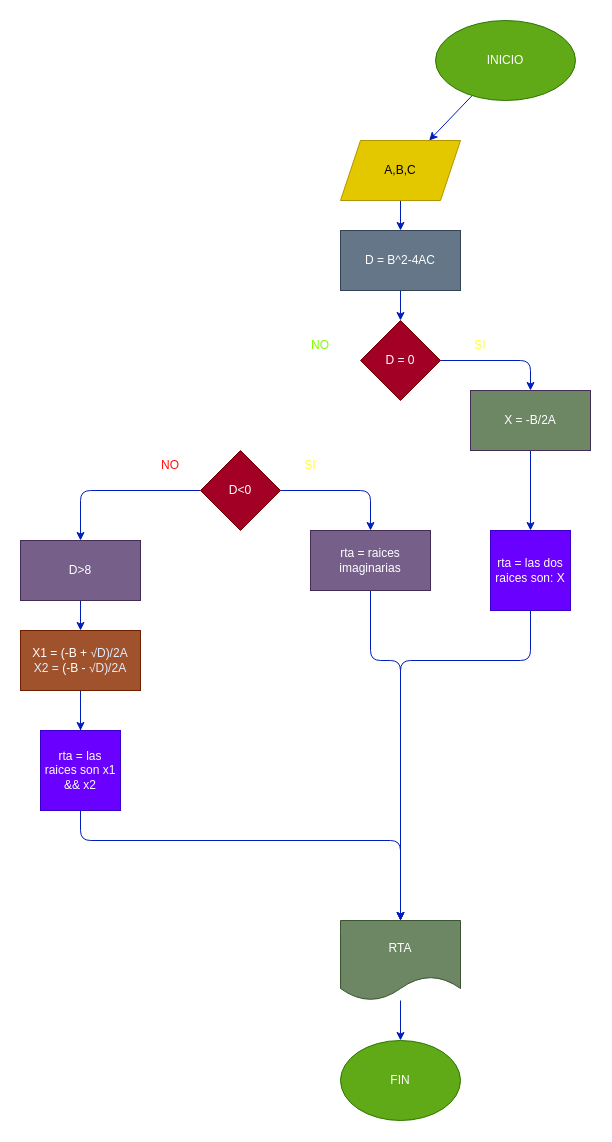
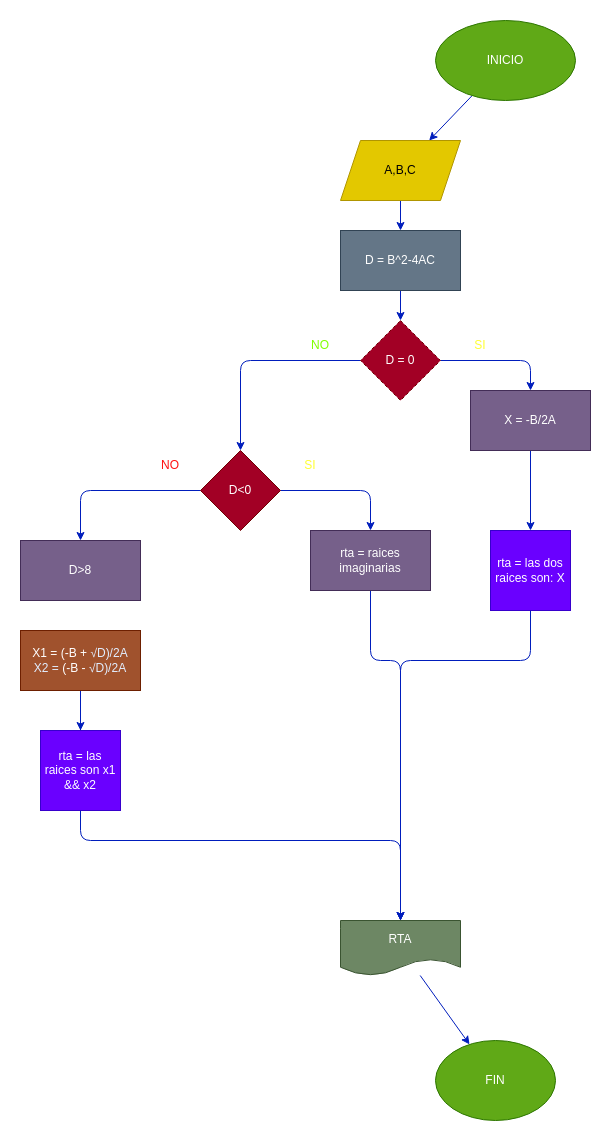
  <mxCell id="0" />
  <mxCell id="1" parent="0" />
  <mxCell id="2" value="" style="edgeStyle=none;html=1;fillColor=#0050ef;strokeColor=#001DBC;" parent="1" source="3" target="5" edge="1"><mxGeometry relative="1" as="geometry" /></mxCell>
  <mxCell id="3" value="INICIO" style="ellipse;whiteSpace=wrap;html=1;fillColor=#60a917;fontColor=#ffffff;strokeColor=#2D7600;" parent="1" vertex="1"><mxGeometry x="435" y="20" width="140" height="80" as="geometry" /></mxCell>
  <mxCell id="4" value="" style="edgeStyle=none;html=1;fillColor=#0050ef;strokeColor=#001DBC;" parent="1" source="5" target="7" edge="1"><mxGeometry relative="1" as="geometry" /></mxCell>
  <mxCell id="5" value="A,B,C" style="shape=parallelogram;perimeter=parallelogramPerimeter;whiteSpace=wrap;html=1;fixedSize=1;fillColor=#e3c800;fontColor=#000000;strokeColor=#B09500;" parent="1" vertex="1"><mxGeometry x="340" y="140" width="120" height="60" as="geometry" /></mxCell>
  <mxCell id="6" value="" style="edgeStyle=none;html=1;fillColor=#0050ef;strokeColor=#001DBC;" parent="1" source="7" target="10" edge="1"><mxGeometry relative="1" as="geometry" /></mxCell>
  <mxCell id="7" value="D = B^2-4AC" style="whiteSpace=wrap;html=1;fillColor=#647687;fontColor=#ffffff;strokeColor=#314354;" parent="1" vertex="1"><mxGeometry x="340" y="230" width="120" height="60" as="geometry" /></mxCell>
+ <mxCell id="8" value="" style="edgeStyle=none;html=1;fillColor=#0050ef;strokeColor=#001DBC;" parent="1" source="10" target="13" edge="1"><mxGeometry relative="1" as="geometry"><Array as="points"><mxPoint x="240" y="360" /></Array></mxGeometry></mxCell>
  <mxCell id="9" value="" style="edgeStyle=none;html=1;fillColor=#0050ef;strokeColor=#001DBC;" parent="1" source="10" target="15" edge="1"><mxGeometry relative="1" as="geometry"><Array as="points"><mxPoint x="530" y="360" /></Array></mxGeometry></mxCell>
- <mxCell id="10" value="D = 0" style="rhombus;whiteSpace=wrap;html=1;fillColor=#a20025;fontColor=#ffffff;strokeColor=#6F0000;" parent="1" vertex="1"><mxGeometry x="360" y="320" width="80" height="80" as="geometry" /></mxCell>
+ <mxCell id="10" value="D = 0" style="rhombus;whiteSpace=wrap;html=1;fillColor=#a20025;fontColor=#ffffff;strokeColor=#6F0000;dashed=1;" parent="1" vertex="1"><mxGeometry x="360" y="320" width="80" height="80" as="geometry" /></mxCell>
  <mxCell id="11" value="" style="edgeStyle=none;html=1;fillColor=#0050ef;strokeColor=#001DBC;" parent="1" source="13" target="17" edge="1"><mxGeometry relative="1" as="geometry"><mxPoint x="80" y="450" as="targetPoint" /><Array as="points"><mxPoint x="80" y="490" /></Array></mxGeometry></mxCell>
  <mxCell id="12" value="" style="edgeStyle=none;html=1;fontSize=12;fillColor=#0050ef;strokeColor=#001DBC;" parent="1" source="13" target="22" edge="1"><mxGeometry relative="1" as="geometry"><Array as="points"><mxPoint x="370" y="490" /></Array></mxGeometry></mxCell>
  <mxCell id="13" value="D&amp;lt;0" style="rhombus;whiteSpace=wrap;html=1;fillColor=#a20025;fontColor=#ffffff;strokeColor=#6F0000;" parent="1" vertex="1"><mxGeometry x="200" y="450" width="80" height="80" as="geometry" /></mxCell>
  <mxCell id="14" value="" style="edgeStyle=none;html=1;fontSize=12;entryX=0.5;entryY=0;entryDx=0;entryDy=0;fillColor=#0050ef;strokeColor=#001DBC;" parent="1" source="15" target="27" edge="1"><mxGeometry relative="1" as="geometry"><mxPoint x="530" y="550" as="targetPoint" /></mxGeometry></mxCell>
- <mxCell id="15" value="X = -B/2A" style="whiteSpace=wrap;html=1;fillColor=#6d8764;fontColor=#ffffff;strokeColor=#432D57;" parent="1" vertex="1"><mxGeometry x="470" y="390" width="120" height="60" as="geometry" /></mxCell>
- <mxCell id="16" value="" style="edgeStyle=none;html=1;fillColor=#0050ef;strokeColor=#001DBC;" parent="1" source="17" target="19" edge="1"><mxGeometry relative="1" as="geometry" /></mxCell>
+ <mxCell id="15" value="X = -B/2A" style="whiteSpace=wrap;html=1;fillColor=#76608a;fontColor=#ffffff;strokeColor=#432D57;" parent="1" vertex="1"><mxGeometry x="470" y="390" width="120" height="60" as="geometry" /></mxCell>
  <mxCell id="17" value="D&amp;gt;8" style="rounded=0;whiteSpace=wrap;html=1;fillColor=#76608a;fontColor=#ffffff;strokeColor=#432D57;" parent="1" vertex="1"><mxGeometry x="20" y="540" width="120" height="60" as="geometry" /></mxCell>
  <mxCell id="18" value="" style="edgeStyle=none;html=1;fontSize=12;entryX=0.5;entryY=0;entryDx=0;entryDy=0;fillColor=#0050ef;strokeColor=#001DBC;" parent="1" source="19" target="28" edge="1"><mxGeometry relative="1" as="geometry"><mxPoint x="80" y="640" as="targetPoint" /></mxGeometry></mxCell>
  <mxCell id="19" value="&lt;font style=&quot;font-size: 12px;&quot;&gt;X1 = (-B +&amp;nbsp;&lt;span style=&quot;color: rgb(226, 238, 255); font-family: &amp;quot;Google Sans&amp;quot;, arial, sans-serif; text-align: left;&quot;&gt;√D)/2A&lt;br&gt;X2 =&amp;nbsp;&lt;/span&gt;(-B -&amp;nbsp;&lt;span style=&quot;color: rgb(226, 238, 255); font-family: &amp;quot;Google Sans&amp;quot;, arial, sans-serif; text-align: left;&quot;&gt;√D)/2A&lt;/span&gt;&lt;span style=&quot;color: rgb(226, 238, 255); font-family: &amp;quot;Google Sans&amp;quot;, arial, sans-serif; text-align: left;&quot;&gt;&lt;br&gt;&lt;/span&gt;&lt;/font&gt;" style="rounded=0;whiteSpace=wrap;html=1;fillColor=#a0522d;fontColor=#ffffff;strokeColor=#6D1F00;" parent="1" vertex="1"><mxGeometry x="20" y="630" width="120" height="60" as="geometry" /></mxCell>
  <mxCell id="20" style="edgeStyle=none;html=1;entryX=0.5;entryY=0;entryDx=0;entryDy=0;fillColor=#0050ef;strokeColor=#001DBC;" parent="1" target="25" edge="1"><mxGeometry relative="1" as="geometry"><Array as="points"><mxPoint x="80" y="840" /><mxPoint x="400" y="840" /></Array><mxPoint x="80" y="720" as="sourcePoint" /></mxGeometry></mxCell>
  <mxCell id="21" style="edgeStyle=none;html=1;exitX=0.5;exitY=1;exitDx=0;exitDy=0;entryX=0.5;entryY=0;entryDx=0;entryDy=0;fillColor=#0050ef;strokeColor=#001DBC;" parent="1" source="22" target="25" edge="1"><mxGeometry relative="1" as="geometry"><Array as="points"><mxPoint x="370" y="660" /><mxPoint x="400" y="660" /></Array></mxGeometry></mxCell>
  <mxCell id="22" value="rta = raices imaginarias" style="whiteSpace=wrap;html=1;fillColor=#76608a;fontColor=#ffffff;strokeColor=#432D57;" parent="1" vertex="1"><mxGeometry x="310" y="530" width="120" height="60" as="geometry" /></mxCell>
  <mxCell id="23" style="edgeStyle=none;html=1;exitX=0.5;exitY=1;exitDx=0;exitDy=0;entryX=0.5;entryY=0;entryDx=0;entryDy=0;fillColor=#0050ef;strokeColor=#001DBC;" parent="1" target="25" edge="1"><mxGeometry relative="1" as="geometry"><Array as="points"><mxPoint x="530" y="660" /><mxPoint x="400" y="660" /></Array><mxPoint x="530" y="610" as="sourcePoint" /></mxGeometry></mxCell>
  <mxCell id="24" value="" style="edgeStyle=none;html=1;fontSize=12;fillColor=#0050ef;strokeColor=#001DBC;" parent="1" source="25" target="26" edge="1"><mxGeometry relative="1" as="geometry" /></mxCell>
- <mxCell id="25" value="RTA" style="shape=document;whiteSpace=wrap;html=1;boundedLbl=1;labelBackgroundColor=none;fontSize=12;fillColor=#6d8764;fontColor=#ffffff;strokeColor=#3A5431;" parent="1" vertex="1"><mxGeometry x="340" y="920" width="120" height="80" as="geometry" /></mxCell>
- <mxCell id="26" value="FIN" style="ellipse;whiteSpace=wrap;html=1;labelBackgroundColor=none;fillColor=#60a917;fontColor=#ffffff;strokeColor=#2D7600;" parent="1" vertex="1"><mxGeometry x="340" y="1040" width="120" height="80" as="geometry" /></mxCell>
+ <mxCell id="25" value="RTA" style="shape=document;whiteSpace=wrap;html=1;boundedLbl=1;labelBackgroundColor=none;fontSize=12;fillColor=#6d8764;fontColor=#ffffff;strokeColor=#3A5431;" parent="1" vertex="1"><mxGeometry x="340" y="920" width="120" height="55" as="geometry" /></mxCell>
+ <mxCell id="26" value="FIN" style="ellipse;whiteSpace=wrap;html=1;labelBackgroundColor=none;fillColor=#60a917;fontColor=#ffffff;strokeColor=#2D7600;" parent="1" vertex="1"><mxGeometry x="435" y="1040" width="120" height="80" as="geometry" /></mxCell>
  <mxCell id="27" value="&lt;span style=&quot;color: rgb(255, 255, 255);&quot;&gt;rta = las dos raices son: X&lt;/span&gt;" style="whiteSpace=wrap;html=1;aspect=fixed;fillColor=#6a00ff;fontColor=#ffffff;strokeColor=#3700CC;" parent="1" vertex="1"><mxGeometry x="490" y="530" width="80" height="80" as="geometry" /></mxCell>
  <mxCell id="28" value="&lt;span style=&quot;color: rgb(255, 255, 255);&quot;&gt;rta = las raices son x1 &amp;amp;&amp;amp; x2&lt;/span&gt;" style="whiteSpace=wrap;html=1;aspect=fixed;fillColor=#6a00ff;fontColor=#ffffff;strokeColor=#3700CC;" parent="1" vertex="1"><mxGeometry x="40" y="730" width="80" height="80" as="geometry" /></mxCell>
  <mxCell id="29" value="&lt;font color=&quot;#80ff00&quot;&gt;NO&lt;/font&gt;" style="text;html=1;strokeColor=none;fillColor=none;align=center;verticalAlign=middle;whiteSpace=wrap;rounded=0;" parent="1" vertex="1"><mxGeometry x="290" y="330" width="60" height="30" as="geometry" /></mxCell>
  <mxCell id="30" value="&lt;font color=&quot;#ffff33&quot;&gt;SI&lt;/font&gt;" style="text;html=1;strokeColor=none;fillColor=none;align=center;verticalAlign=middle;whiteSpace=wrap;rounded=0;" parent="1" vertex="1"><mxGeometry x="450" y="330" width="60" height="30" as="geometry" /></mxCell>
  <mxCell id="31" value="&lt;font color=&quot;#ffff33&quot;&gt;SI&lt;/font&gt;" style="text;html=1;strokeColor=none;fillColor=none;align=center;verticalAlign=middle;whiteSpace=wrap;rounded=0;" parent="1" vertex="1"><mxGeometry x="280" y="450" width="60" height="30" as="geometry" /></mxCell>
  <mxCell id="32" value="&lt;font color=&quot;#ff1212&quot;&gt;NO&lt;/font&gt;" style="text;html=1;strokeColor=none;fillColor=none;align=center;verticalAlign=middle;whiteSpace=wrap;rounded=0;" parent="1" vertex="1"><mxGeometry x="140" y="450" width="60" height="30" as="geometry" /></mxCell>
